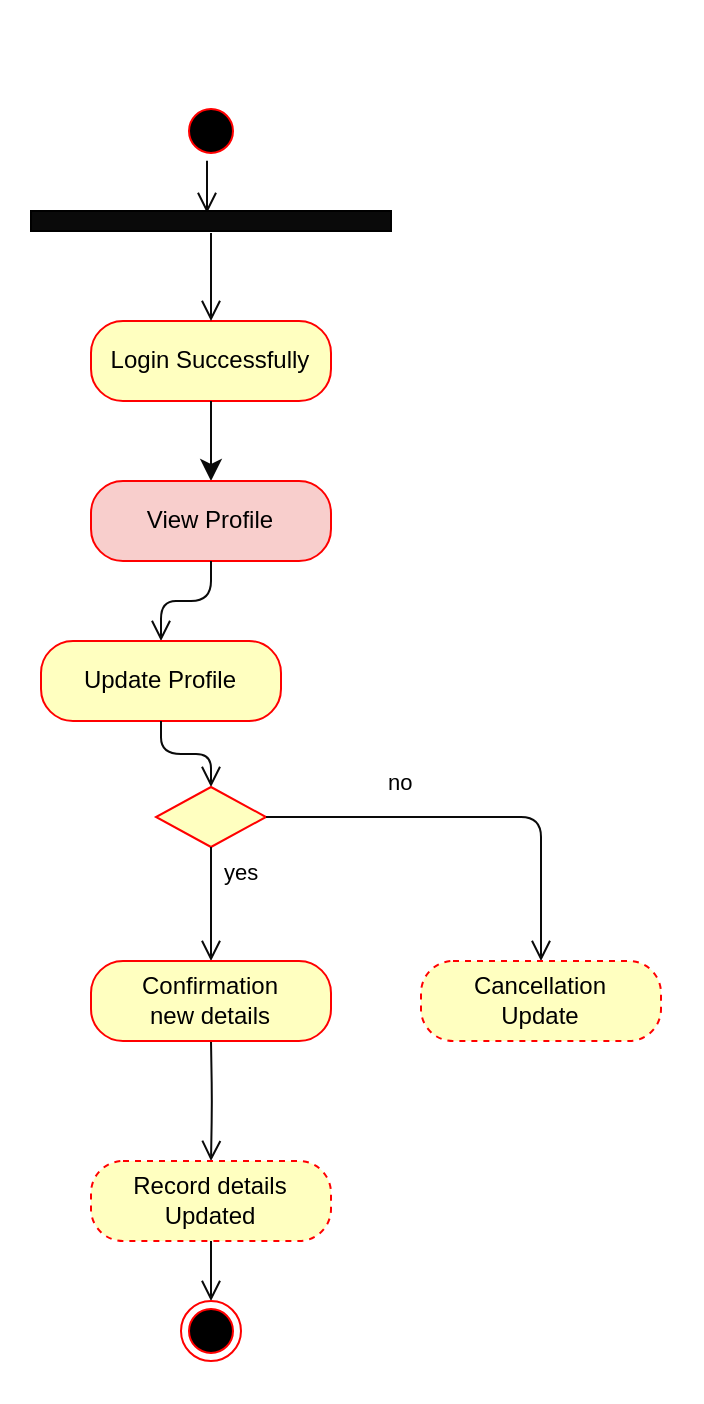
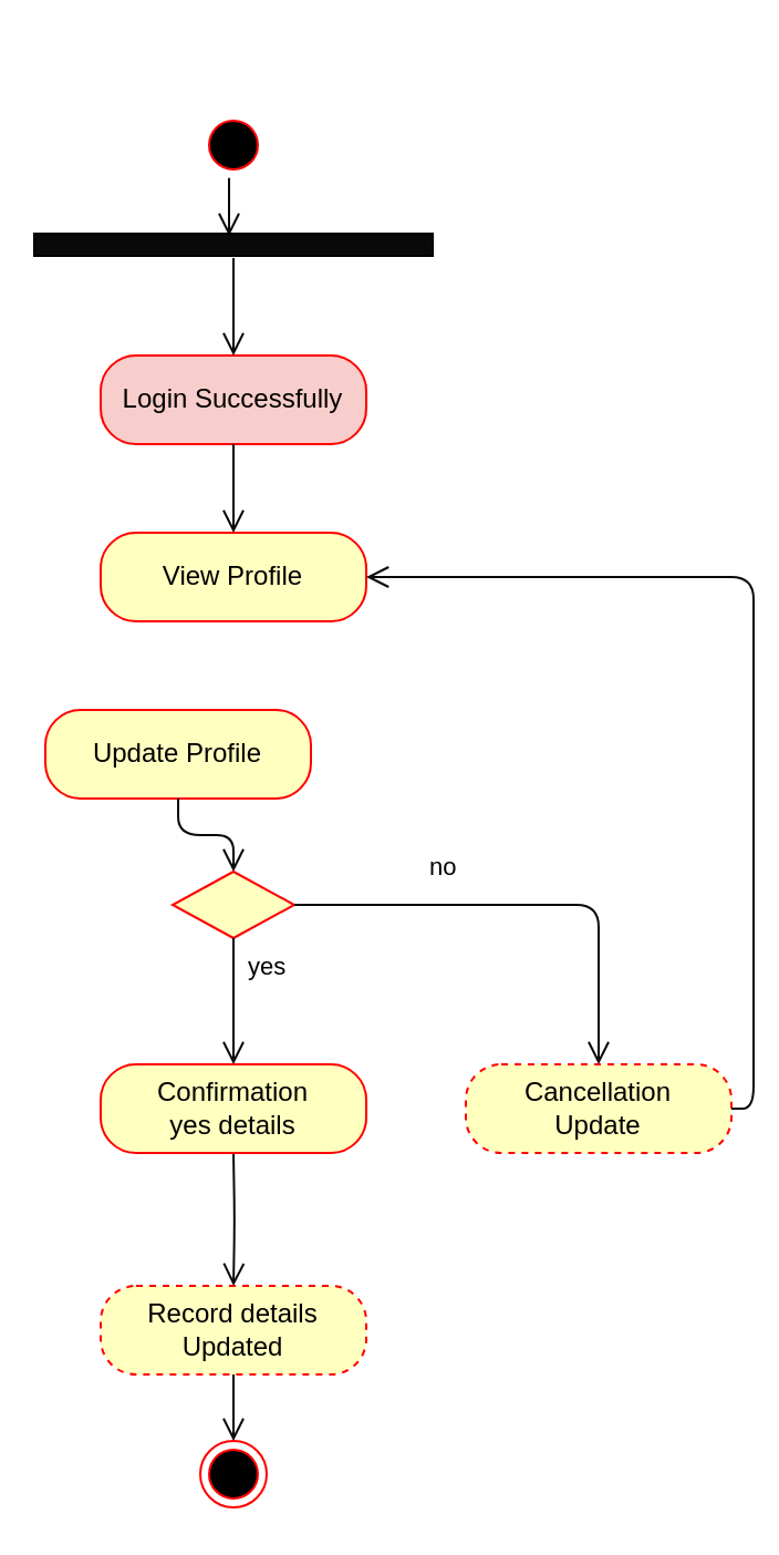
  <mxCell id="0" />
  <mxCell id="1" parent="0" />
  <mxCell id="2" value="" style="edgeStyle=orthogonalEdgeStyle;html=1;verticalAlign=bottom;endArrow=open;endSize=8;entryX=0.5;entryY=0;entryDx=0;entryDy=0;strokeColor=#0A0A0A;" edge="1" parent="1" target="19"><mxGeometry relative="1" as="geometry"><mxPoint x="105" y="620" as="targetPoint" /><mxPoint x="105" y="520" as="sourcePoint" /></mxGeometry></mxCell>
  <mxCell id="3" value="" style="ellipse;shape=startState;fillColor=#000000;strokeColor=#ff0000;" vertex="1" parent="1"><mxGeometry x="90" y="50" width="30" height="30" as="geometry" /></mxCell>
  <mxCell id="4" value="" style="edgeStyle=elbowEdgeStyle;elbow=horizontal;verticalAlign=bottom;endArrow=open;endSize=8;endFill=1;rounded=0;entryX=0.1;entryY=0.513;entryDx=0;entryDy=0;entryPerimeter=0;strokeColor=#0A0A0A;" edge="1" parent="1" source="3" target="5"><mxGeometry x="275.5" y="-88" as="geometry"><mxPoint x="105" y="110" as="targetPoint" /></mxGeometry></mxCell>
  <mxCell id="5" value="" style="html=1;points=[];perimeter=orthogonalPerimeter;rotation=90;fillColor=#0A0A0A;" vertex="1" parent="1"><mxGeometry x="100" y="20" width="10" height="180" as="geometry" /></mxCell>
- <mxCell id="6" value="Login Successfully" style="rounded=1;whiteSpace=wrap;html=1;arcSize=40;fontColor=#000000;fillColor=#ffffc0;strokeColor=#ff0000;" vertex="1" parent="1"><mxGeometry x="45" y="160" width="120" height="40" as="geometry" /></mxCell>
- <mxCell id="7" value="" style="edgeStyle=orthogonalEdgeStyle;html=1;verticalAlign=bottom;endArrow=classic;endSize=8;exitX=0.5;exitY=1;exitDx=0;exitDy=0;entryX=0.5;entryY=0;entryDx=0;entryDy=0;strokeColor=#0A0A0A;" edge="1" source="6" parent="1" target="9"><mxGeometry relative="1" as="geometry"><mxPoint x="-90" y="270" as="targetPoint" /></mxGeometry></mxCell>
+ <mxCell id="6" value="Login Successfully" style="rounded=1;whiteSpace=wrap;html=1;arcSize=40;fontColor=#000000;fillColor=#f8cecc;strokeColor=#ff0000;" vertex="1" parent="1"><mxGeometry x="45" y="160" width="120" height="40" as="geometry" /></mxCell>
+ <mxCell id="7" value="" style="edgeStyle=orthogonalEdgeStyle;html=1;verticalAlign=bottom;endArrow=open;endSize=8;exitX=0.5;exitY=1;exitDx=0;exitDy=0;entryX=0.5;entryY=0;entryDx=0;entryDy=0;strokeColor=#0A0A0A;" edge="1" source="6" parent="1" target="9"><mxGeometry relative="1" as="geometry"><mxPoint x="-90" y="270" as="targetPoint" /></mxGeometry></mxCell>
  <mxCell id="8" value="" style="edgeStyle=orthogonalEdgeStyle;html=1;verticalAlign=bottom;endArrow=open;endSize=8;exitX=1.1;exitY=0.5;exitDx=0;exitDy=0;exitPerimeter=0;strokeColor=#0A0A0A;" edge="1" parent="1" source="5" target="6"><mxGeometry relative="1" as="geometry"><mxPoint x="-80" y="280" as="targetPoint" /><mxPoint x="-80" y="220" as="sourcePoint" /></mxGeometry></mxCell>
- <mxCell id="9" value="View Profile" style="rounded=1;whiteSpace=wrap;html=1;arcSize=40;fontColor=#000000;fillColor=#f8cecc;strokeColor=#ff0000;" vertex="1" parent="1"><mxGeometry x="45" y="240" width="120" height="40" as="geometry" /></mxCell>
- <mxCell id="10" value="" style="edgeStyle=orthogonalEdgeStyle;html=1;verticalAlign=bottom;endArrow=open;endSize=8;strokeColor=#0A0A0A;" edge="1" source="9" parent="1" target="11"><mxGeometry relative="1" as="geometry"><mxPoint x="105" y="385" as="targetPoint" /></mxGeometry></mxCell>
+ <mxCell id="9" value="View Profile" style="rounded=1;whiteSpace=wrap;html=1;arcSize=40;fontColor=#000000;fillColor=#ffffc0;strokeColor=#ff0000;" vertex="1" parent="1"><mxGeometry x="45" y="240" width="120" height="40" as="geometry" /></mxCell>
  <mxCell id="11" value="Update Profile" style="rounded=1;whiteSpace=wrap;html=1;arcSize=40;fontColor=#000000;fillColor=#ffffc0;strokeColor=#ff0000;" vertex="1" parent="1"><mxGeometry x="20" y="320" width="120" height="40" as="geometry" /></mxCell>
  <mxCell id="12" value="" style="edgeStyle=orthogonalEdgeStyle;html=1;verticalAlign=bottom;endArrow=open;endSize=8;entryX=0.5;entryY=0;entryDx=0;entryDy=0;strokeColor=#0A0A0A;" edge="1" source="11" parent="1" target="13"><mxGeometry relative="1" as="geometry"><mxPoint x="105" y="410" as="targetPoint" /></mxGeometry></mxCell>
  <mxCell id="13" value="" style="rhombus;whiteSpace=wrap;html=1;fillColor=#ffffc0;strokeColor=#ff0000;" vertex="1" parent="1"><mxGeometry x="77.5" y="393" width="55" height="30" as="geometry" /></mxCell>
  <mxCell id="14" value="no" style="edgeStyle=orthogonalEdgeStyle;html=1;align=left;verticalAlign=bottom;endArrow=open;endSize=8;entryX=0.5;entryY=0;entryDx=0;entryDy=0;strokeColor=#0A0A0A;" edge="1" source="13" parent="1" target="17"><mxGeometry x="-0.451" y="8" relative="1" as="geometry"><mxPoint x="270" y="490" as="targetPoint" /><mxPoint x="1" as="offset" /></mxGeometry></mxCell>
  <mxCell id="15" value="yes" style="edgeStyle=orthogonalEdgeStyle;html=1;align=left;verticalAlign=top;endArrow=open;endSize=8;entryX=0.5;entryY=0;entryDx=0;entryDy=0;strokeColor=#0A0A0A;" edge="1" source="13" parent="1" target="16"><mxGeometry x="-1" y="5" relative="1" as="geometry"><mxPoint x="105" y="490" as="targetPoint" /><mxPoint as="offset" /></mxGeometry></mxCell>
- <mxCell id="16" value="Confirmation&lt;br&gt;new details" style="rounded=1;whiteSpace=wrap;html=1;arcSize=40;fontColor=#000000;fillColor=#ffffc0;strokeColor=#ff0000;" vertex="1" parent="1"><mxGeometry x="45" y="480" width="120" height="40" as="geometry" /></mxCell>
+ <mxCell id="16" value="Confirmation&lt;br&gt;yes details" style="rounded=1;whiteSpace=wrap;html=1;arcSize=40;fontColor=#000000;fillColor=#ffffc0;strokeColor=#ff0000;" vertex="1" parent="1"><mxGeometry x="45" y="480" width="120" height="40" as="geometry" /></mxCell>
  <mxCell id="17" value="Cancellation&lt;br&gt;Update" style="rounded=1;whiteSpace=wrap;html=1;arcSize=40;fontColor=#000000;fillColor=#ffffc0;strokeColor=#ff0000;dashed=1;" vertex="1" parent="1"><mxGeometry x="210" y="480" width="120" height="40" as="geometry" /></mxCell>
+ <mxCell id="18" value="" style="edgeStyle=orthogonalEdgeStyle;html=1;verticalAlign=bottom;endArrow=open;endSize=8;exitX=1;exitY=0.5;exitDx=0;exitDy=0;entryX=1;entryY=0.5;entryDx=0;entryDy=0;strokeColor=#0A0A0A;" edge="1" source="17" parent="1" target="9"><mxGeometry relative="1" as="geometry"><mxPoint x="170" y="260" as="targetPoint" /></mxGeometry></mxCell>
  <mxCell id="19" value="Record details&lt;br&gt;Updated" style="rounded=1;whiteSpace=wrap;html=1;arcSize=40;fontColor=#000000;fillColor=#ffffc0;strokeColor=#ff0000;dashed=1;" vertex="1" parent="1"><mxGeometry x="45" y="580" width="120" height="40" as="geometry" /></mxCell>
  <mxCell id="20" value="" style="edgeStyle=orthogonalEdgeStyle;html=1;verticalAlign=bottom;endArrow=open;endSize=8;entryX=0.5;entryY=0;entryDx=0;entryDy=0;strokeColor=#0A0A0A;" edge="1" source="19" parent="1" target="21"><mxGeometry relative="1" as="geometry"><mxPoint x="105" y="685" as="targetPoint" /></mxGeometry></mxCell>
  <mxCell id="21" value="" style="ellipse;html=1;shape=endState;fillColor=#000000;strokeColor=#ff0000;" vertex="1" parent="1"><mxGeometry x="90" y="650" width="30" height="30" as="geometry" /></mxCell>
